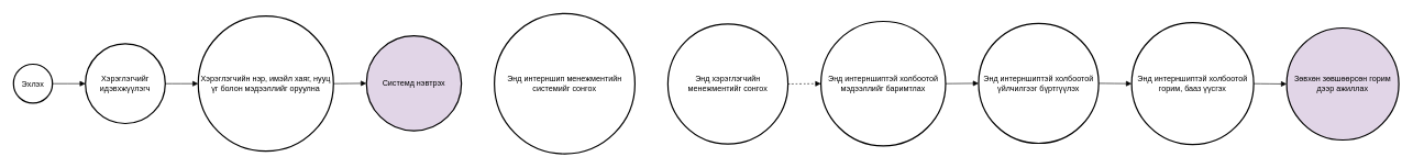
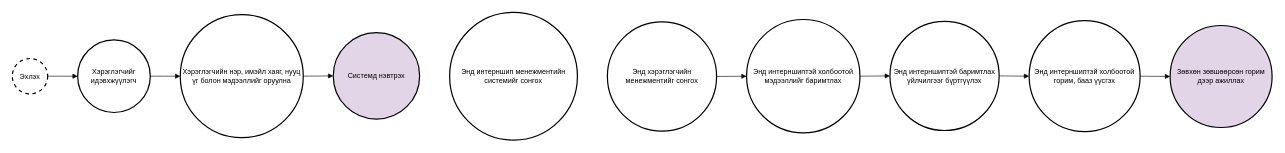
  <mxCell id="0" />
  <mxCell id="1" parent="0" />
- <mxCell id="2" value="Эхлэх" style="ellipse;aspect=fixed;strokeWidth=2;whiteSpace=wrap;" vertex="1" parent="1"><mxGeometry x="20" y="97" width="59" height="59" as="geometry" /></mxCell>
+ <mxCell id="2" value="Эхлэх" style="ellipse;aspect=fixed;strokeWidth=2;whiteSpace=wrap;dashed=1;" vertex="1" parent="1"><mxGeometry x="20" y="97" width="59" height="59" as="geometry" /></mxCell>
  <mxCell id="3" value="Хэрэглэгчийг идэвхжүүлэгч" style="ellipse;aspect=fixed;strokeWidth=2;whiteSpace=wrap;" vertex="1" parent="1"><mxGeometry x="129" y="66" width="121" height="121" as="geometry" /></mxCell>
  <mxCell id="4" value="Хэрэглэгчийн нэр, имэйл хаяг, нууц үг болон мэдээллийг оруулна" style="ellipse;aspect=fixed;strokeWidth=2;whiteSpace=wrap;" vertex="1" parent="1"><mxGeometry x="300" y="24" width="205" height="205" as="geometry" /></mxCell>
  <mxCell id="5" value="Системд нэвтрэх" style="ellipse;aspect=fixed;strokeWidth=2;whiteSpace=wrap;fillColor=#e1d5e7;" vertex="1" parent="1"><mxGeometry x="555" y="54" width="144" height="144" as="geometry" /></mxCell>
  <mxCell id="6" value="Энд интерншип менежментийн системийг сонгох" style="ellipse;aspect=fixed;strokeWidth=2;whiteSpace=wrap;" vertex="1" parent="1"><mxGeometry x="749" y="20" width="213" height="213" as="geometry" /></mxCell>
  <mxCell id="7" value="Энд хэрэглэгчийн менежментийг сонгох" style="ellipse;aspect=fixed;strokeWidth=2;whiteSpace=wrap;" vertex="1" parent="1"><mxGeometry x="1012" y="36" width="182" height="182" as="geometry" /></mxCell>
  <mxCell id="8" value="Энд интерншиптэй холбоотой мэдээллийг баримтлах" style="ellipse;aspect=fixed;strokeWidth=2;whiteSpace=wrap;" vertex="1" parent="1"><mxGeometry x="1244" y="32" width="189" height="189" as="geometry" /></mxCell>
- <mxCell id="9" value="Энд интерншиптэй холбоотой үйлчилгээг бүртгүүлэх" style="ellipse;aspect=fixed;strokeWidth=2;whiteSpace=wrap;" vertex="1" parent="1"><mxGeometry x="1483" y="35" width="182" height="182" as="geometry" /></mxCell>
+ <mxCell id="9" value="Энд интерншиптэй баримтлах үйлчилгээг бүртгүүлэх" style="ellipse;aspect=fixed;strokeWidth=2;whiteSpace=wrap;" vertex="1" parent="1"><mxGeometry x="1483" y="35" width="182" height="182" as="geometry" /></mxCell>
  <mxCell id="10" value="Энд интерншиптэй холбоотой горим, бааз үүсгэх" style="ellipse;aspect=fixed;strokeWidth=2;whiteSpace=wrap;" vertex="1" parent="1"><mxGeometry x="1715" y="34" width="185" height="185" as="geometry" /></mxCell>
  <mxCell id="11" value="Зөвхөн зөвшөөрсөн горим дээр ажиллах" style="ellipse;aspect=fixed;strokeWidth=2;whiteSpace=wrap;fillColor=#e1d5e7;" vertex="1" parent="1"><mxGeometry x="1950" y="42" width="170" height="170" as="geometry" /></mxCell>
  <mxCell id="12" value="" style="curved=1;startArrow=none;endArrow=block;exitX=1.01;exitY=0.5;entryX=0;entryY=0.5;" edge="1" parent="1" source="2" target="3"><mxGeometry relative="1" as="geometry"><Array as="points" /></mxGeometry></mxCell>
  <mxCell id="13" value="" style="curved=1;startArrow=none;endArrow=block;exitX=1;exitY=0.5;entryX=0;entryY=0.5;" edge="1" parent="1" source="3" target="4"><mxGeometry relative="1" as="geometry"><Array as="points" /></mxGeometry></mxCell>
  <mxCell id="14" value="" style="curved=1;startArrow=none;endArrow=block;exitX=1;exitY=0.5;entryX=0;entryY=0.5;" edge="1" parent="1" source="4" target="5"><mxGeometry relative="1" as="geometry"><Array as="points" /></mxGeometry></mxCell>
- <mxCell id="15" value="" style="curved=1;startArrow=none;endArrow=block;exitX=1;exitY=0.5;entryX=0;entryY=0.5;dashed=1;" edge="1" parent="1" source="7" target="8"><mxGeometry relative="1" as="geometry"><Array as="points" /></mxGeometry></mxCell>
+ <mxCell id="15" value="" style="curved=1;startArrow=none;endArrow=block;exitX=1;exitY=0.5;entryX=0;entryY=0.5;" edge="1" parent="1" source="7" target="8"><mxGeometry relative="1" as="geometry"><Array as="points" /></mxGeometry></mxCell>
  <mxCell id="16" value="" style="curved=1;startArrow=none;endArrow=block;exitX=1;exitY=0.5;entryX=0;entryY=0.5;" edge="1" parent="1" source="8" target="9"><mxGeometry relative="1" as="geometry"><Array as="points" /></mxGeometry></mxCell>
  <mxCell id="17" value="" style="curved=1;startArrow=none;endArrow=block;exitX=1;exitY=0.5;entryX=0;entryY=0.5;" edge="1" parent="1" source="9" target="10"><mxGeometry relative="1" as="geometry"><Array as="points" /></mxGeometry></mxCell>
  <mxCell id="18" value="" style="curved=1;startArrow=none;endArrow=block;exitX=1;exitY=0.5;entryX=0;entryY=0.5;" edge="1" parent="1" source="10" target="11"><mxGeometry relative="1" as="geometry"><Array as="points" /></mxGeometry></mxCell>
